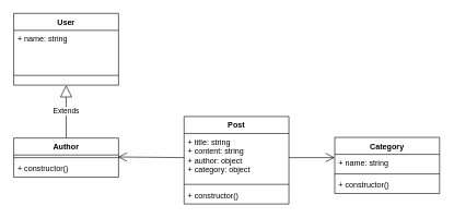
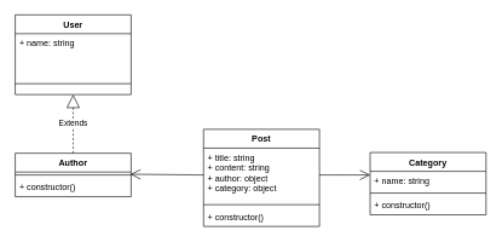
  <mxCell id="0" />
  <mxCell id="1" parent="0" />
  <mxCell id="2" value="Post" style="swimlane;fontStyle=1;align=center;verticalAlign=top;childLayout=stackLayout;horizontal=1;startSize=26;horizontalStack=0;resizeParent=1;resizeParentMax=0;resizeLast=0;collapsible=1;marginBottom=0;" vertex="1" parent="1"><mxGeometry x="280" y="178" width="160" height="134" as="geometry" /></mxCell>
  <mxCell id="3" value="+ title: string&#10;+ content: string&#10;+ author: object&#10;+ category: object" style="text;strokeColor=none;fillColor=none;align=left;verticalAlign=top;spacingLeft=4;spacingRight=4;overflow=hidden;rotatable=0;points=[[0,0.5],[1,0.5]];portConstraint=eastwest;" vertex="1" parent="2"><mxGeometry y="26" width="160" height="74" as="geometry" /></mxCell>
  <mxCell id="4" value="" style="line;strokeWidth=1;fillColor=none;align=left;verticalAlign=middle;spacingTop=-1;spacingLeft=3;spacingRight=3;rotatable=0;labelPosition=right;points=[];portConstraint=eastwest;" vertex="1" parent="2"><mxGeometry y="100" width="160" height="8" as="geometry" /></mxCell>
  <mxCell id="5" value="+ constructor()" style="text;strokeColor=none;fillColor=none;align=left;verticalAlign=top;spacingLeft=4;spacingRight=4;overflow=hidden;rotatable=0;points=[[0,0.5],[1,0.5]];portConstraint=eastwest;" vertex="1" parent="2"><mxGeometry y="108" width="160" height="26" as="geometry" /></mxCell>
- <mxCell id="6" value="Extends" style="endArrow=block;endSize=16;endFill=0;html=1;entryX=0.5;entryY=1;entryDx=0;entryDy=0;" edge="1" parent="1" source="16" target="13"><mxGeometry width="160" relative="1" as="geometry"><mxPoint x="100" y="198" as="sourcePoint" /><mxPoint x="220" y="180" as="targetPoint" /></mxGeometry></mxCell>
+ <mxCell id="6" value="Extends" style="endArrow=block;endSize=16;endFill=0;html=1;entryX=0.5;entryY=1;entryDx=0;entryDy=0;dashed=1;" edge="1" parent="1" source="16" target="13"><mxGeometry width="160" relative="1" as="geometry"><mxPoint x="100" y="198" as="sourcePoint" /><mxPoint x="220" y="180" as="targetPoint" /></mxGeometry></mxCell>
  <mxCell id="7" value="" style="endArrow=open;endFill=1;endSize=12;html=1;exitX=1;exitY=0.5;exitDx=0;exitDy=0;entryX=0;entryY=0.192;entryDx=0;entryDy=0;entryPerimeter=0;" edge="1" parent="1" source="3" target="9"><mxGeometry width="160" relative="1" as="geometry"><mxPoint x="460" y="241" as="sourcePoint" /><mxPoint x="560" y="241" as="targetPoint" /></mxGeometry></mxCell>
  <mxCell id="8" value="Category" style="swimlane;fontStyle=1;align=center;verticalAlign=top;childLayout=stackLayout;horizontal=1;startSize=26;horizontalStack=0;resizeParent=1;resizeParentMax=0;resizeLast=0;collapsible=1;marginBottom=0;" vertex="1" parent="1"><mxGeometry x="510" y="210" width="160" height="86" as="geometry" /></mxCell>
  <mxCell id="9" value="+ name: string" style="text;strokeColor=none;fillColor=none;align=left;verticalAlign=top;spacingLeft=4;spacingRight=4;overflow=hidden;rotatable=0;points=[[0,0.5],[1,0.5]];portConstraint=eastwest;" vertex="1" parent="8"><mxGeometry y="26" width="160" height="26" as="geometry" /></mxCell>
  <mxCell id="10" value="" style="line;strokeWidth=1;fillColor=none;align=left;verticalAlign=middle;spacingTop=-1;spacingLeft=3;spacingRight=3;rotatable=0;labelPosition=right;points=[];portConstraint=eastwest;" vertex="1" parent="8"><mxGeometry y="52" width="160" height="8" as="geometry" /></mxCell>
  <mxCell id="11" value="+ constructor()" style="text;strokeColor=none;fillColor=none;align=left;verticalAlign=top;spacingLeft=4;spacingRight=4;overflow=hidden;rotatable=0;points=[[0,0.5],[1,0.5]];portConstraint=eastwest;" vertex="1" parent="8"><mxGeometry y="60" width="160" height="26" as="geometry" /></mxCell>
  <mxCell id="12" value="" style="endArrow=open;endFill=1;endSize=12;html=1;exitX=0;exitY=0.5;exitDx=0;exitDy=0;entryX=0.994;entryY=0.375;entryDx=0;entryDy=0;entryPerimeter=0;" edge="1" parent="1" source="3" target="17"><mxGeometry width="160" relative="1" as="geometry"><mxPoint x="130" y="360" as="sourcePoint" /><mxPoint x="180" y="228" as="targetPoint" /></mxGeometry></mxCell>
  <mxCell id="13" value="User" style="swimlane;fontStyle=1;align=center;verticalAlign=top;childLayout=stackLayout;horizontal=1;startSize=26;horizontalStack=0;resizeParent=1;resizeParentMax=0;resizeLast=0;collapsible=1;marginBottom=0;" vertex="1" parent="1"><mxGeometry x="20" y="20" width="160" height="110" as="geometry" /></mxCell>
  <mxCell id="14" value="+ name: string&#10;" style="text;strokeColor=none;fillColor=none;align=left;verticalAlign=top;spacingLeft=4;spacingRight=4;overflow=hidden;rotatable=0;points=[[0,0.5],[1,0.5]];portConstraint=eastwest;" vertex="1" parent="13"><mxGeometry y="26" width="160" height="54" as="geometry" /></mxCell>
  <mxCell id="15" value="" style="line;strokeWidth=1;fillColor=none;align=left;verticalAlign=middle;spacingTop=-1;spacingLeft=3;spacingRight=3;rotatable=0;labelPosition=right;points=[];portConstraint=eastwest;" vertex="1" parent="13"><mxGeometry y="80" width="160" height="30" as="geometry" /></mxCell>
  <mxCell id="16" value="Author" style="swimlane;fontStyle=1;align=center;verticalAlign=top;childLayout=stackLayout;horizontal=1;startSize=26;horizontalStack=0;resizeParent=1;resizeParentMax=0;resizeLast=0;collapsible=1;marginBottom=0;" vertex="1" parent="1"><mxGeometry x="20" y="211" width="160" height="60" as="geometry" /></mxCell>
  <mxCell id="17" value="" style="line;strokeWidth=1;fillColor=none;align=left;verticalAlign=middle;spacingTop=-1;spacingLeft=3;spacingRight=3;rotatable=0;labelPosition=right;points=[];portConstraint=eastwest;" vertex="1" parent="16"><mxGeometry y="26" width="160" height="8" as="geometry" /></mxCell>
  <mxCell id="18" value="+ constructor()" style="text;strokeColor=none;fillColor=none;align=left;verticalAlign=top;spacingLeft=4;spacingRight=4;overflow=hidden;rotatable=0;points=[[0,0.5],[1,0.5]];portConstraint=eastwest;" vertex="1" parent="16"><mxGeometry y="34" width="160" height="26" as="geometry" /></mxCell>
